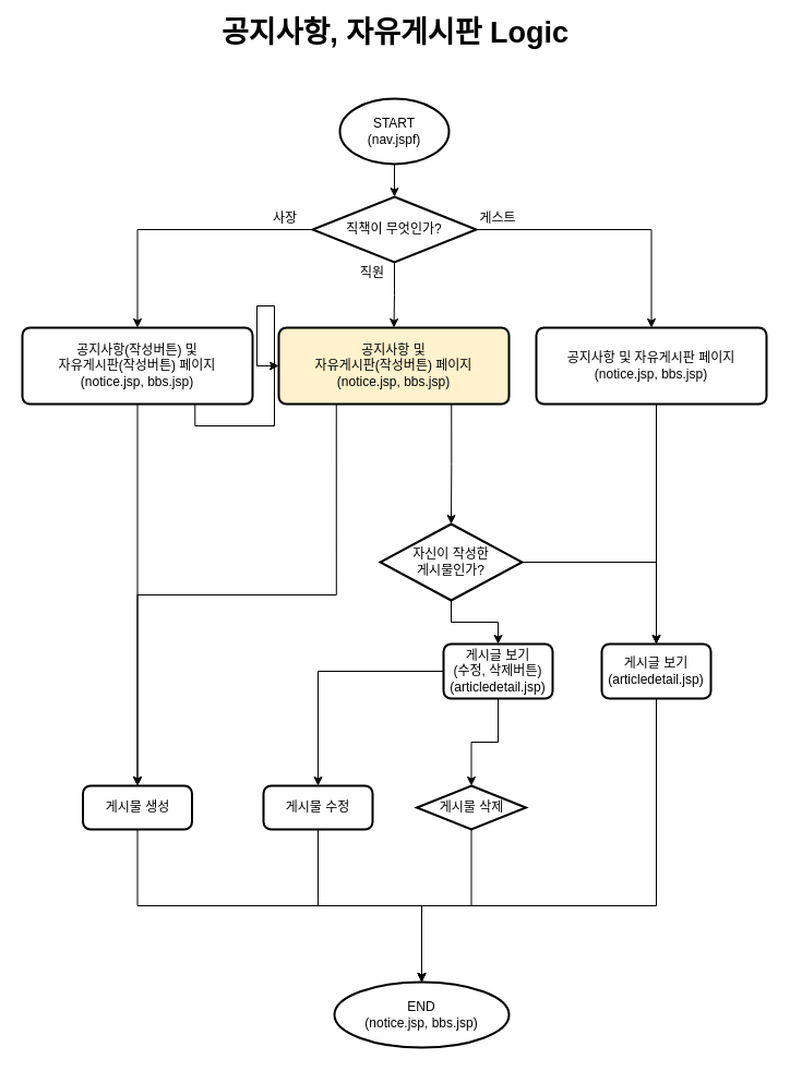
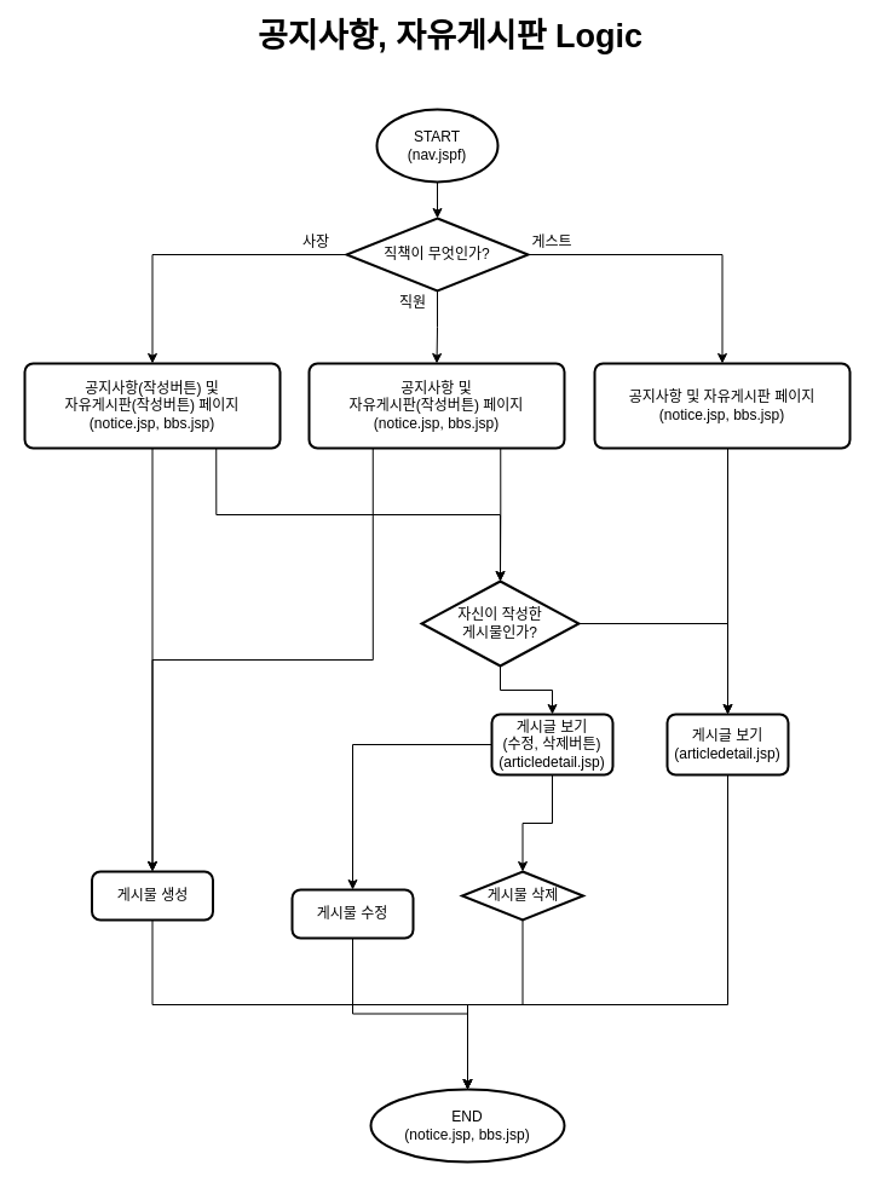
  <mxCell id="0" />
  <mxCell id="1" parent="0" />
- <mxCell id="2" value="&lt;b&gt;&lt;font style=&quot;font-size: 27px&quot;&gt;공지사항, 자유게시판 Logic&lt;/font&gt;&lt;/b&gt;" style="text;html=1;strokeColor=none;fillColor=none;align=center;verticalAlign=middle;whiteSpace=wrap;rounded=0;" vertex="1" parent="1"><mxGeometry x="178" y="20" width="368" height="20" as="geometry" /></mxCell>
+ <mxCell id="2" value="&lt;b&gt;&lt;font style=&quot;font-size: 27px&quot;&gt;공지사항, 자유게시판 Logic&lt;/font&gt;&lt;/b&gt;" style="text;html=1;strokeColor=none;fillColor=none;align=center;verticalAlign=middle;whiteSpace=wrap;rounded=0;" vertex="1" parent="1"><mxGeometry x="188" y="20" width="368" height="20" as="geometry" /></mxCell>
  <mxCell id="3" style="edgeStyle=orthogonalEdgeStyle;rounded=0;orthogonalLoop=1;jettySize=auto;html=1;exitX=0.5;exitY=1;exitDx=0;exitDy=0;exitPerimeter=0;entryX=0.5;entryY=0;entryDx=0;entryDy=0;entryPerimeter=0;" edge="1" parent="1" source="4" target="11"><mxGeometry relative="1" as="geometry" /></mxCell>
  <mxCell id="4" value="START&lt;br&gt;(nav.jspf)" style="strokeWidth=2;html=1;shape=mxgraph.flowchart.start_1;whiteSpace=wrap;" vertex="1" parent="1"><mxGeometry x="311" y="90" width="100" height="60" as="geometry" /></mxCell>
  <mxCell id="5" style="edgeStyle=orthogonalEdgeStyle;rounded=0;orthogonalLoop=1;jettySize=auto;html=1;exitX=0.5;exitY=1;exitDx=0;exitDy=0;entryX=0.5;entryY=0;entryDx=0;entryDy=0;" edge="1" parent="1" source="7" target="34"><mxGeometry relative="1" as="geometry" /></mxCell>
- <mxCell id="6" style="edgeStyle=orthogonalEdgeStyle;rounded=0;orthogonalLoop=1;jettySize=auto;html=1;exitX=0.75;exitY=1;exitDx=0;exitDy=0;" edge="1" parent="1" source="7" target="14"><mxGeometry relative="1" as="geometry" /></mxCell>
+ <mxCell id="6" style="edgeStyle=orthogonalEdgeStyle;rounded=0;orthogonalLoop=1;jettySize=auto;html=1;exitX=0.75;exitY=1;exitDx=0;exitDy=0;entryX=0.5;entryY=0;entryDx=0;entryDy=0;entryPerimeter=0;" edge="1" parent="1" source="7" target="24"><mxGeometry relative="1" as="geometry" /></mxCell>
  <mxCell id="7" value="공지사항(작성버튼) 및 &lt;br&gt;자유게시판(작성버튼) 페이지&lt;br&gt;(notice.jsp, bbs.jsp)" style="rounded=1;whiteSpace=wrap;html=1;absoluteArcSize=1;arcSize=14;strokeWidth=2;" vertex="1" parent="1"><mxGeometry x="20" y="300" width="211" height="70" as="geometry" /></mxCell>
  <mxCell id="8" style="edgeStyle=orthogonalEdgeStyle;rounded=0;orthogonalLoop=1;jettySize=auto;html=1;exitX=0;exitY=0.5;exitDx=0;exitDy=0;exitPerimeter=0;entryX=0.5;entryY=0;entryDx=0;entryDy=0;" edge="1" parent="1" source="11" target="7"><mxGeometry relative="1" as="geometry" /></mxCell>
  <mxCell id="9" style="edgeStyle=orthogonalEdgeStyle;rounded=0;orthogonalLoop=1;jettySize=auto;html=1;exitX=0.5;exitY=1;exitDx=0;exitDy=0;exitPerimeter=0;entryX=0.5;entryY=0;entryDx=0;entryDy=0;" edge="1" parent="1" source="11" target="14"><mxGeometry relative="1" as="geometry" /></mxCell>
  <mxCell id="10" style="edgeStyle=orthogonalEdgeStyle;rounded=0;orthogonalLoop=1;jettySize=auto;html=1;exitX=1;exitY=0.5;exitDx=0;exitDy=0;exitPerimeter=0;entryX=0.5;entryY=0;entryDx=0;entryDy=0;" edge="1" parent="1" source="11" target="16"><mxGeometry relative="1" as="geometry" /></mxCell>
  <mxCell id="11" value="직책이 무엇인가?" style="strokeWidth=2;html=1;shape=mxgraph.flowchart.decision;whiteSpace=wrap;" vertex="1" parent="1"><mxGeometry x="286" y="180" width="150" height="60" as="geometry" /></mxCell>
  <mxCell id="12" style="edgeStyle=orthogonalEdgeStyle;rounded=0;orthogonalLoop=1;jettySize=auto;html=1;exitX=0.25;exitY=1;exitDx=0;exitDy=0;entryX=0.5;entryY=0;entryDx=0;entryDy=0;" edge="1" parent="1" source="14" target="34"><mxGeometry relative="1" as="geometry" /></mxCell>
  <mxCell id="13" style="edgeStyle=orthogonalEdgeStyle;rounded=0;orthogonalLoop=1;jettySize=auto;html=1;exitX=0.75;exitY=1;exitDx=0;exitDy=0;entryX=0.5;entryY=0;entryDx=0;entryDy=0;entryPerimeter=0;" edge="1" parent="1" source="14" target="24"><mxGeometry relative="1" as="geometry" /></mxCell>
- <mxCell id="14" value="공지사항 및 &lt;br&gt;자유게시판(작성버튼) 페이지&lt;br&gt;(notice.jsp, bbs.jsp)" style="rounded=1;whiteSpace=wrap;html=1;absoluteArcSize=1;arcSize=14;strokeWidth=2;fillColor=#fff2cc;" vertex="1" parent="1"><mxGeometry x="255" y="300" width="211" height="70" as="geometry" /></mxCell>
+ <mxCell id="14" value="공지사항 및 &lt;br&gt;자유게시판(작성버튼) 페이지&lt;br&gt;(notice.jsp, bbs.jsp)" style="rounded=1;whiteSpace=wrap;html=1;absoluteArcSize=1;arcSize=14;strokeWidth=2;" vertex="1" parent="1"><mxGeometry x="255" y="300" width="211" height="70" as="geometry" /></mxCell>
  <mxCell id="15" style="edgeStyle=orthogonalEdgeStyle;rounded=0;orthogonalLoop=1;jettySize=auto;html=1;exitX=0.5;exitY=1;exitDx=0;exitDy=0;entryX=0.5;entryY=0;entryDx=0;entryDy=0;" edge="1" parent="1" source="16" target="21"><mxGeometry relative="1" as="geometry"><Array as="points"><mxPoint x="601" y="370" /></Array></mxGeometry></mxCell>
  <mxCell id="16" value="공지사항 및 자유게시판 페이지&lt;br&gt;(notice.jsp, bbs.jsp)" style="rounded=1;whiteSpace=wrap;html=1;absoluteArcSize=1;arcSize=14;strokeWidth=2;" vertex="1" parent="1"><mxGeometry x="491" y="300" width="211" height="70" as="geometry" /></mxCell>
  <mxCell id="17" value="사장" style="text;html=1;strokeColor=none;fillColor=none;align=center;verticalAlign=middle;whiteSpace=wrap;rounded=0;" vertex="1" parent="1"><mxGeometry x="241" y="190" width="40" height="20" as="geometry" /></mxCell>
  <mxCell id="18" value="게스트" style="text;html=1;strokeColor=none;fillColor=none;align=center;verticalAlign=middle;whiteSpace=wrap;rounded=0;" vertex="1" parent="1"><mxGeometry x="436" y="190" width="40" height="20" as="geometry" /></mxCell>
  <mxCell id="19" value="직원" style="text;html=1;strokeColor=none;fillColor=none;align=center;verticalAlign=middle;whiteSpace=wrap;rounded=0;" vertex="1" parent="1"><mxGeometry x="321" y="240" width="40" height="20" as="geometry" /></mxCell>
  <mxCell id="20" style="edgeStyle=orthogonalEdgeStyle;rounded=0;orthogonalLoop=1;jettySize=auto;html=1;exitX=0.5;exitY=1;exitDx=0;exitDy=0;entryX=0.5;entryY=0;entryDx=0;entryDy=0;entryPerimeter=0;" edge="1" parent="1" source="21" target="28"><mxGeometry relative="1" as="geometry"><Array as="points"><mxPoint x="601" y="830" /><mxPoint x="386" y="830" /></Array></mxGeometry></mxCell>
  <mxCell id="21" value="게시글 보기&lt;br&gt;(articledetail.jsp)" style="rounded=1;whiteSpace=wrap;html=1;absoluteArcSize=1;arcSize=14;strokeWidth=2;" vertex="1" parent="1"><mxGeometry x="551" y="590" width="100" height="50" as="geometry" /></mxCell>
  <mxCell id="22" style="edgeStyle=orthogonalEdgeStyle;rounded=0;orthogonalLoop=1;jettySize=auto;html=1;exitX=0.5;exitY=1;exitDx=0;exitDy=0;exitPerimeter=0;entryX=0.5;entryY=0;entryDx=0;entryDy=0;" edge="1" parent="1" source="24" target="27"><mxGeometry relative="1" as="geometry" /></mxCell>
  <mxCell id="23" style="edgeStyle=orthogonalEdgeStyle;rounded=0;orthogonalLoop=1;jettySize=auto;html=1;exitX=1;exitY=0.5;exitDx=0;exitDy=0;exitPerimeter=0;" edge="1" parent="1" source="24" target="21"><mxGeometry relative="1" as="geometry"><Array as="points"><mxPoint x="601" y="515" /></Array></mxGeometry></mxCell>
  <mxCell id="24" value="자신이 작성한 &lt;br&gt;게시물인가?" style="strokeWidth=2;html=1;shape=mxgraph.flowchart.decision;whiteSpace=wrap;" vertex="1" parent="1"><mxGeometry x="348" y="480" width="130" height="70" as="geometry" /></mxCell>
  <mxCell id="25" style="edgeStyle=orthogonalEdgeStyle;rounded=0;orthogonalLoop=1;jettySize=auto;html=1;exitX=0;exitY=0.5;exitDx=0;exitDy=0;entryX=0.5;entryY=0;entryDx=0;entryDy=0;" edge="1" parent="1" source="27" target="32"><mxGeometry relative="1" as="geometry" /></mxCell>
  <mxCell id="26" style="edgeStyle=orthogonalEdgeStyle;rounded=0;orthogonalLoop=1;jettySize=auto;html=1;exitX=0.5;exitY=1;exitDx=0;exitDy=0;entryX=0.5;entryY=0;entryDx=0;entryDy=0;" edge="1" parent="1" source="27" target="30"><mxGeometry relative="1" as="geometry" /></mxCell>
  <mxCell id="27" value="게시글 보기&lt;br&gt;(수정, 삭제버튼)&lt;br&gt;(articledetail.jsp)" style="rounded=1;whiteSpace=wrap;html=1;absoluteArcSize=1;arcSize=14;strokeWidth=2;" vertex="1" parent="1"><mxGeometry x="406" y="590" width="100" height="50" as="geometry" /></mxCell>
  <mxCell id="28" value="END&lt;br&gt;(notice.jsp, bbs.jsp)" style="strokeWidth=2;html=1;shape=mxgraph.flowchart.start_1;whiteSpace=wrap;" vertex="1" parent="1"><mxGeometry x="306" y="900" width="160" height="60" as="geometry" /></mxCell>
  <mxCell id="29" style="edgeStyle=orthogonalEdgeStyle;rounded=0;orthogonalLoop=1;jettySize=auto;html=1;exitX=0.5;exitY=1;exitDx=0;exitDy=0;entryX=0.5;entryY=0;entryDx=0;entryDy=0;entryPerimeter=0;" edge="1" parent="1" source="30" target="28"><mxGeometry relative="1" as="geometry" /></mxCell>
  <mxCell id="30" value="게시물 삭제" style="rhombus;whiteSpace=wrap;html=1;absoluteArcSize=1;arcSize=14;strokeWidth=2;" vertex="1" parent="1"><mxGeometry x="381.5" y="720" width="100" height="40" as="geometry" /></mxCell>
  <mxCell id="31" style="edgeStyle=orthogonalEdgeStyle;rounded=0;orthogonalLoop=1;jettySize=auto;html=1;exitX=0.5;exitY=1;exitDx=0;exitDy=0;entryX=0.5;entryY=0;entryDx=0;entryDy=0;entryPerimeter=0;" edge="1" parent="1" source="32" target="28"><mxGeometry relative="1" as="geometry" /></mxCell>
- <mxCell id="32" value="게시물 수정" style="rounded=1;whiteSpace=wrap;html=1;absoluteArcSize=1;arcSize=14;strokeWidth=2;" vertex="1" parent="1"><mxGeometry x="241" y="720" width="100" height="40" as="geometry" /></mxCell>
+ <mxCell id="32" value="게시물 수정" style="rounded=1;whiteSpace=wrap;html=1;absoluteArcSize=1;arcSize=14;strokeWidth=2;" vertex="1" parent="1"><mxGeometry x="241" y="735" width="100" height="40" as="geometry" /></mxCell>
  <mxCell id="33" style="edgeStyle=orthogonalEdgeStyle;rounded=0;orthogonalLoop=1;jettySize=auto;html=1;exitX=0.5;exitY=1;exitDx=0;exitDy=0;entryX=0.5;entryY=0;entryDx=0;entryDy=0;entryPerimeter=0;" edge="1" parent="1" source="34" target="28"><mxGeometry relative="1" as="geometry"><Array as="points"><mxPoint x="126" y="830" /><mxPoint x="386" y="830" /></Array></mxGeometry></mxCell>
  <mxCell id="34" value="게시물 생성" style="rounded=1;whiteSpace=wrap;html=1;absoluteArcSize=1;arcSize=14;strokeWidth=2;" vertex="1" parent="1"><mxGeometry x="75.5" y="720" width="100" height="40" as="geometry" /></mxCell>
